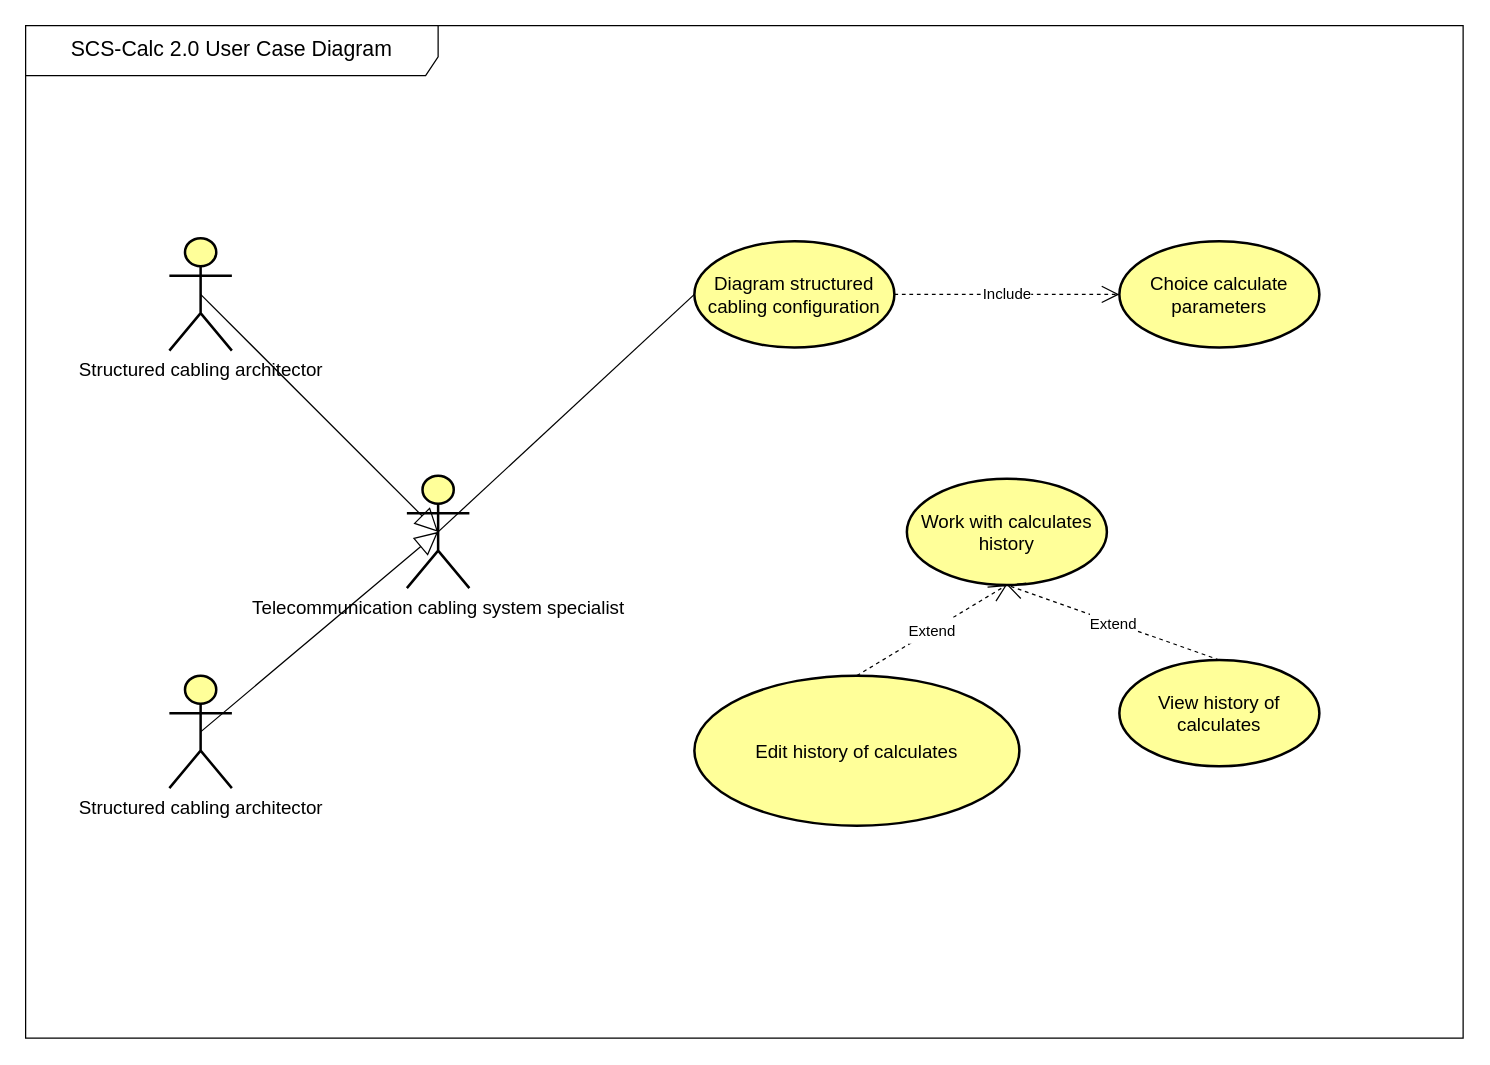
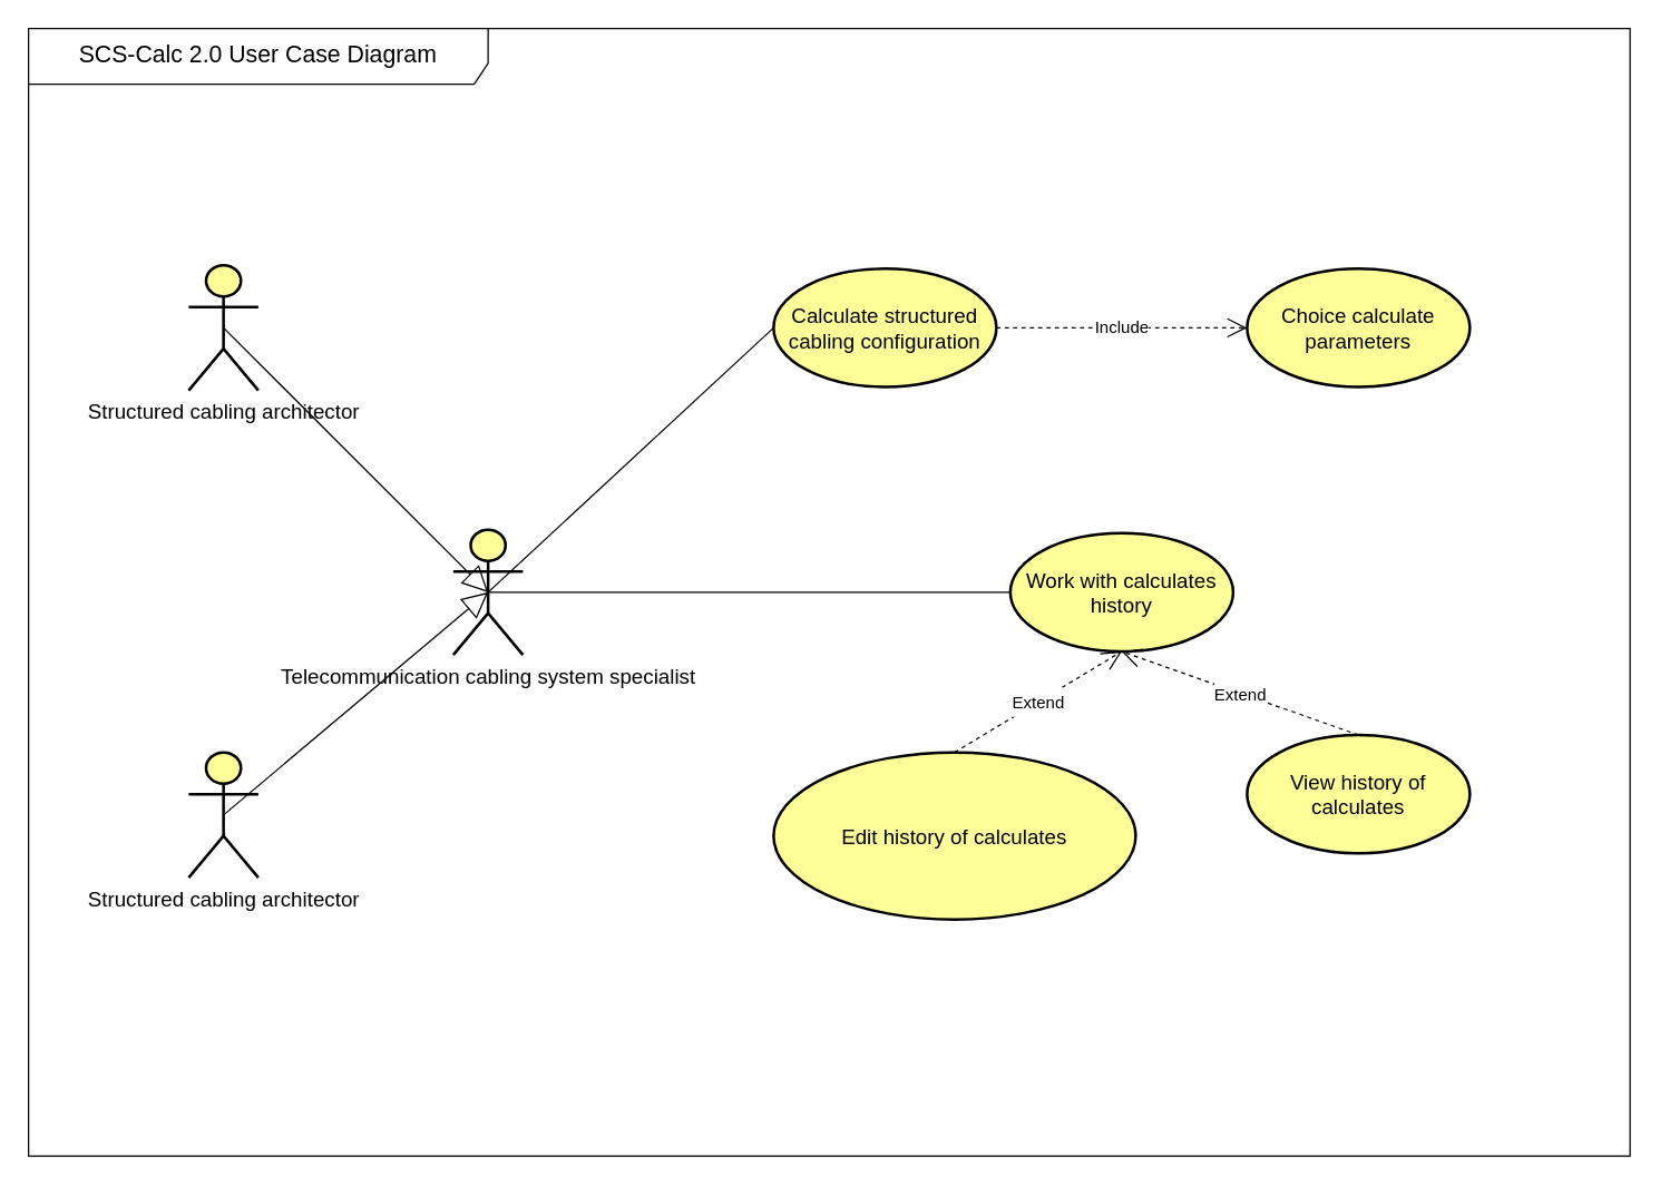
  <mxCell id="0" />
  <mxCell id="1" parent="0" />
  <mxCell id="2" value="&lt;font style=&quot;font-size: 17px;&quot;&gt;SCS-Calc 2.0 User Case Diagram&lt;/font&gt;" style="shape=umlFrame;whiteSpace=wrap;html=1;width=330;height=40;" vertex="1" parent="1"><mxGeometry x="20" y="20" width="1150" height="810" as="geometry" /></mxCell>
  <mxCell id="3" value="&lt;font style=&quot;font-size: 15px;&quot;&gt;Structured cabling architector&lt;/font&gt;" style="shape=umlActor;verticalLabelPosition=bottom;verticalAlign=top;html=1;fillColor=#FFFF99;strokeWidth=2;" vertex="1" parent="1"><mxGeometry x="135" y="190" width="50" height="90" as="geometry" /></mxCell>
  <mxCell id="4" value="&lt;font style=&quot;font-size: 15px;&quot;&gt;Structured cabling architector&lt;/font&gt;" style="shape=umlActor;verticalLabelPosition=bottom;verticalAlign=top;html=1;fillColor=#FFFF99;strokeWidth=2;" vertex="1" parent="1"><mxGeometry x="135" y="540" width="50" height="90" as="geometry" /></mxCell>
  <mxCell id="5" value="" style="endArrow=block;endSize=16;endFill=0;html=1;rounded=0;exitX=0.5;exitY=0.5;exitDx=0;exitDy=0;exitPerimeter=0;entryX=0.5;entryY=0.5;entryDx=0;entryDy=0;entryPerimeter=0;" edge="1" parent="1" source="3" target="7"><mxGeometry width="160" relative="1" as="geometry"><mxPoint x="185" y="270" as="sourcePoint" /><mxPoint x="315" y="400" as="targetPoint" /></mxGeometry></mxCell>
  <mxCell id="6" value="" style="endArrow=block;endSize=16;endFill=0;html=1;rounded=0;exitX=0.5;exitY=0.5;exitDx=0;exitDy=0;exitPerimeter=0;entryX=0.5;entryY=0.5;entryDx=0;entryDy=0;entryPerimeter=0;" edge="1" parent="1" source="4" target="7"><mxGeometry width="160" relative="1" as="geometry"><mxPoint x="175" y="590" as="sourcePoint" /><mxPoint x="315" y="450" as="targetPoint" /></mxGeometry></mxCell>
  <mxCell id="7" value="&lt;font style=&quot;font-size: 15px;&quot;&gt;Telecommunication cabling system specialist&lt;/font&gt;" style="shape=umlActor;verticalLabelPosition=bottom;verticalAlign=top;html=1;fillColor=#FFFF99;strokeWidth=2;" vertex="1" parent="1"><mxGeometry x="325" y="380" width="50" height="90" as="geometry" /></mxCell>
- <mxCell id="8" value="&lt;font style=&quot;font-size: 15px;&quot;&gt;Diagram structured cabling configuration&lt;/font&gt;" style="ellipse;whiteSpace=wrap;html=1;strokeWidth=2;fillColor=#FFFF99;" vertex="1" parent="1"><mxGeometry x="555" y="192.5" width="160" height="85" as="geometry" /></mxCell>
+ <mxCell id="8" value="&lt;font style=&quot;font-size: 15px;&quot;&gt;Calculate structured cabling configuration&lt;/font&gt;" style="ellipse;whiteSpace=wrap;html=1;strokeWidth=2;fillColor=#FFFF99;" vertex="1" parent="1"><mxGeometry x="555" y="192.5" width="160" height="85" as="geometry" /></mxCell>
  <mxCell id="9" value="&lt;font style=&quot;font-size: 15px;&quot;&gt;Choice calculate parameters&lt;/font&gt;" style="ellipse;whiteSpace=wrap;html=1;strokeWidth=2;fillColor=#FFFF99;" vertex="1" parent="1"><mxGeometry x="895" y="192.5" width="160" height="85" as="geometry" /></mxCell>
  <mxCell id="10" value="&lt;font style=&quot;font-size: 12px;&quot;&gt;Include&lt;/font&gt;" style="endArrow=open;endSize=12;dashed=1;html=1;rounded=0;exitX=1;exitY=0.5;exitDx=0;exitDy=0;entryX=0;entryY=0.5;entryDx=0;entryDy=0;" edge="1" parent="1" source="8" target="9"><mxGeometry width="160" relative="1" as="geometry"><mxPoint x="575" y="400" as="sourcePoint" /><mxPoint x="735" y="400" as="targetPoint" /></mxGeometry></mxCell>
  <mxCell id="11" value="" style="endArrow=none;html=1;rounded=0;fontSize=15;exitX=0.5;exitY=0.5;exitDx=0;exitDy=0;exitPerimeter=0;entryX=0;entryY=0.5;entryDx=0;entryDy=0;" edge="1" parent="1" source="7" target="8"><mxGeometry relative="1" as="geometry"><mxPoint x="450" y="430" as="sourcePoint" /><mxPoint x="610" y="430" as="targetPoint" /></mxGeometry></mxCell>
  <mxCell id="12" value="" style="edgeLabel;resizable=0;html=1;align=left;verticalAlign=bottom;strokeWidth=2;fontSize=15;fillColor=#FFFF99;" connectable="0" vertex="1" parent="11"><mxGeometry x="-1" relative="1" as="geometry" /></mxCell>
  <mxCell id="13" value="" style="edgeLabel;resizable=0;html=1;align=right;verticalAlign=bottom;strokeWidth=2;fontSize=15;fillColor=#FFFF99;" connectable="0" vertex="1" parent="11"><mxGeometry x="1" relative="1" as="geometry" /></mxCell>
  <mxCell id="14" value="&lt;font style=&quot;font-size: 15px;&quot;&gt;Work with calculates history&lt;/font&gt;" style="ellipse;whiteSpace=wrap;html=1;strokeWidth=2;fillColor=#FFFF99;" vertex="1" parent="1"><mxGeometry x="725" y="382.5" width="160" height="85" as="geometry" /></mxCell>
+ <mxCell id="15" value="" style="endArrow=none;html=1;rounded=0;fontSize=15;exitX=0.5;exitY=0.5;exitDx=0;exitDy=0;exitPerimeter=0;entryX=0;entryY=0.5;entryDx=0;entryDy=0;" edge="1" parent="1" source="7" target="14"><mxGeometry relative="1" as="geometry"><mxPoint x="545" y="570" as="sourcePoint" /><mxPoint x="760" y="380" as="targetPoint" /></mxGeometry></mxCell>
+ <mxCell id="16" value="" style="edgeLabel;resizable=0;html=1;align=left;verticalAlign=bottom;strokeWidth=2;fontSize=15;fillColor=#FFFF99;" connectable="0" vertex="1" parent="15"><mxGeometry x="-1" relative="1" as="geometry" /></mxCell>
+ <mxCell id="17" value="" style="edgeLabel;resizable=0;html=1;align=right;verticalAlign=bottom;strokeWidth=2;fontSize=15;fillColor=#FFFF99;" connectable="0" vertex="1" parent="15"><mxGeometry x="1" relative="1" as="geometry" /></mxCell>
  <mxCell id="18" value="&lt;font style=&quot;font-size: 15px;&quot;&gt;Edit history of calculates&lt;/font&gt;" style="ellipse;whiteSpace=wrap;html=1;strokeWidth=2;fillColor=#FFFF99;" vertex="1" parent="1"><mxGeometry x="555" y="540" width="260" height="120" as="geometry" /></mxCell>
  <mxCell id="19" value="&lt;font style=&quot;font-size: 15px;&quot;&gt;View history of calculates&lt;/font&gt;" style="ellipse;whiteSpace=wrap;html=1;strokeWidth=2;fillColor=#FFFF99;" vertex="1" parent="1"><mxGeometry x="895" y="527.5" width="160" height="85" as="geometry" /></mxCell>
  <mxCell id="20" value="&lt;span style=&quot;font-size: 12px;&quot;&gt;Extend&lt;br&gt;&lt;/span&gt;" style="endArrow=open;endSize=12;dashed=1;html=1;rounded=0;fontSize=17;exitX=0.5;exitY=0;exitDx=0;exitDy=0;entryX=0.5;entryY=1;entryDx=0;entryDy=0;" edge="1" parent="1" source="18" target="14"><mxGeometry width="160" relative="1" as="geometry"><mxPoint x="725" y="520" as="sourcePoint" /><mxPoint x="885" y="520" as="targetPoint" /></mxGeometry></mxCell>
  <mxCell id="21" value="&lt;span style=&quot;font-size: 12px;&quot;&gt;Extend&lt;br&gt;&lt;/span&gt;" style="endArrow=open;endSize=12;dashed=1;html=1;rounded=0;fontSize=17;exitX=0.5;exitY=0;exitDx=0;exitDy=0;entryX=0.5;entryY=1;entryDx=0;entryDy=0;" edge="1" parent="1" source="19" target="14"><mxGeometry width="160" relative="1" as="geometry"><mxPoint x="785" y="562.5" as="sourcePoint" /><mxPoint x="955" y="490" as="targetPoint" /></mxGeometry></mxCell>
